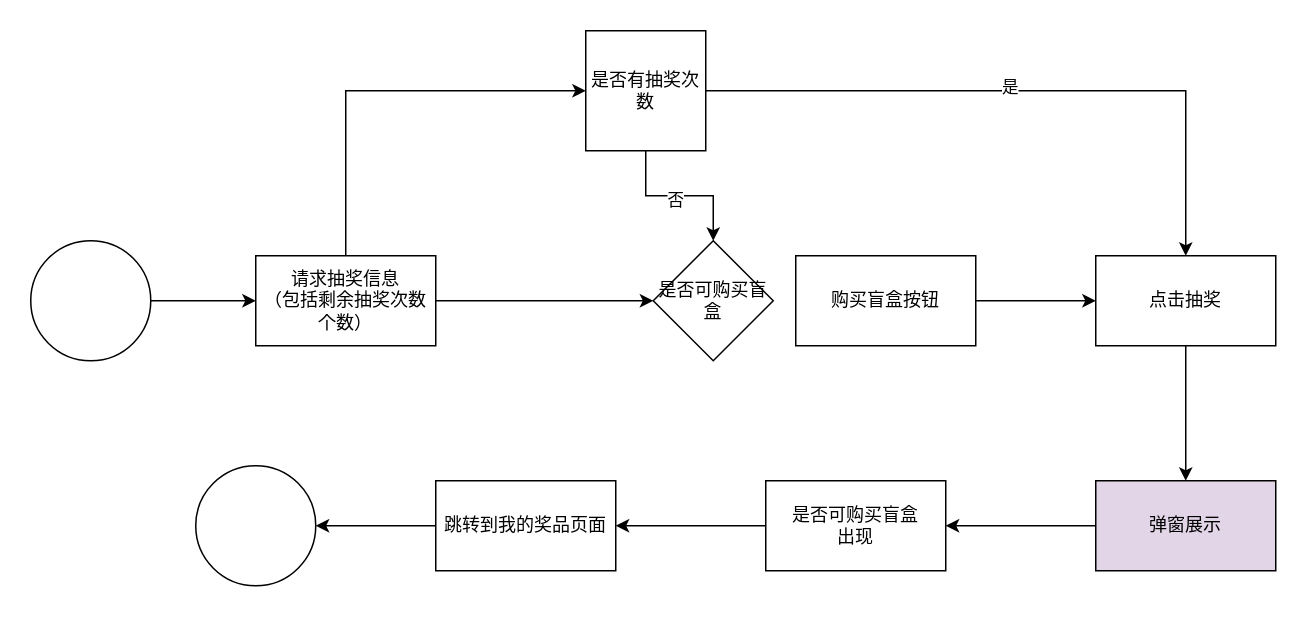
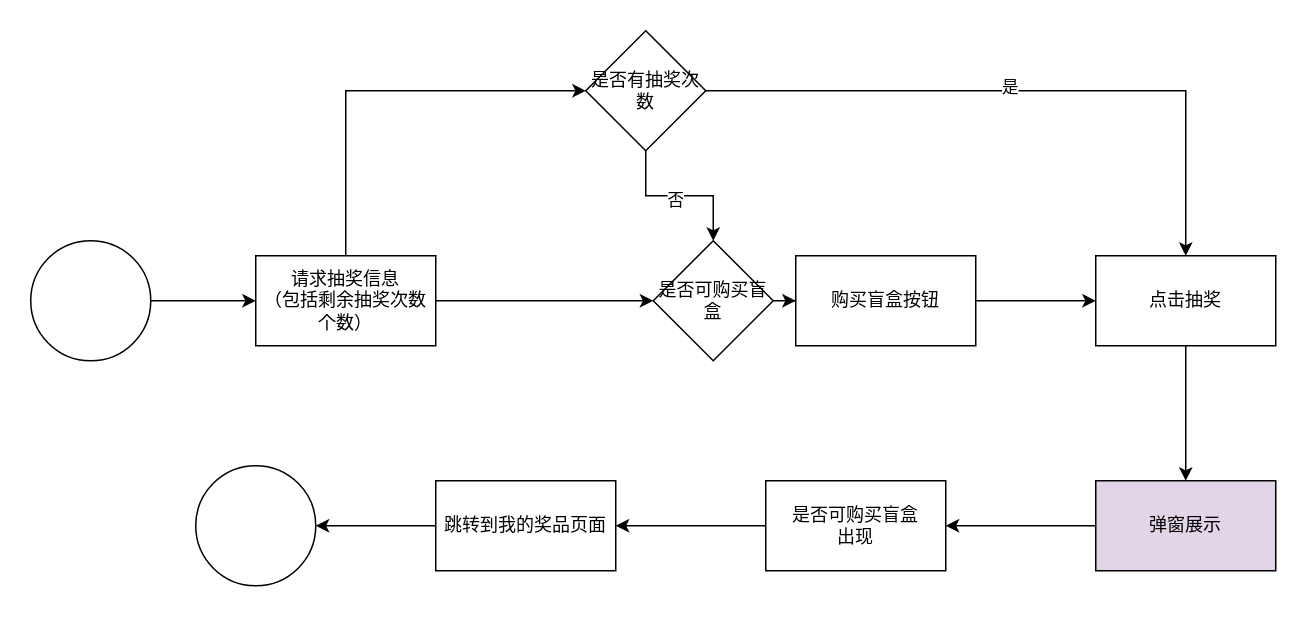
  <mxCell id="0" />
  <mxCell id="1" parent="0" />
  <mxCell id="2" value="" style="edgeStyle=orthogonalEdgeStyle;rounded=0;orthogonalLoop=1;jettySize=auto;html=1;" edge="1" parent="1" source="4" target="7"><mxGeometry relative="1" as="geometry" /></mxCell>
  <mxCell id="3" style="edgeStyle=orthogonalEdgeStyle;rounded=0;orthogonalLoop=1;jettySize=auto;html=1;entryX=0;entryY=0.5;entryDx=0;entryDy=0;" edge="1" parent="1" source="4" target="22"><mxGeometry relative="1" as="geometry"><Array as="points"><mxPoint x="230" y="60" /></Array></mxGeometry></mxCell>
  <mxCell id="4" value="请求抽奖信息&lt;br&gt;（包括剩余抽奖次数个数）" style="rounded=0;whiteSpace=wrap;html=1;" vertex="1" parent="1"><mxGeometry x="170" y="170" width="120" height="60" as="geometry" /></mxCell>
+ <mxCell id="5" value="" style="edgeStyle=orthogonalEdgeStyle;rounded=0;orthogonalLoop=1;jettySize=auto;html=1;" edge="1" parent="1" source="7" target="9"><mxGeometry relative="1" as="geometry" /></mxCell>
+ <mxCell id="6" value="是" style="edgeLabel;html=1;align=center;verticalAlign=middle;resizable=0;points=[];" vertex="1" connectable="0" parent="5"><mxGeometry x="-0.367" y="1" relative="1" as="geometry"><mxPoint as="offset" /></mxGeometry></mxCell>
  <mxCell id="7" value="是否可购买盲盒" style="rhombus;whiteSpace=wrap;html=1;rounded=0;" vertex="1" parent="1"><mxGeometry x="435" y="160" width="80" height="80" as="geometry" /></mxCell>
  <mxCell id="8" value="" style="edgeStyle=orthogonalEdgeStyle;rounded=0;orthogonalLoop=1;jettySize=auto;html=1;" edge="1" parent="1" source="9" target="11"><mxGeometry relative="1" as="geometry" /></mxCell>
  <mxCell id="9" value="购买盲盒按钮" style="whiteSpace=wrap;html=1;rounded=0;" vertex="1" parent="1"><mxGeometry x="530" y="170" width="120" height="60" as="geometry" /></mxCell>
  <mxCell id="10" value="" style="edgeStyle=orthogonalEdgeStyle;rounded=0;orthogonalLoop=1;jettySize=auto;html=1;" edge="1" parent="1" source="11" target="13"><mxGeometry relative="1" as="geometry" /></mxCell>
  <mxCell id="11" value="点击抽奖" style="whiteSpace=wrap;html=1;rounded=0;" vertex="1" parent="1"><mxGeometry x="730" y="170" width="120" height="60" as="geometry" /></mxCell>
  <mxCell id="12" value="" style="edgeStyle=orthogonalEdgeStyle;rounded=0;orthogonalLoop=1;jettySize=auto;html=1;" edge="1" parent="1" source="13" target="15"><mxGeometry relative="1" as="geometry" /></mxCell>
  <mxCell id="13" value="弹窗展示" style="whiteSpace=wrap;html=1;rounded=0;fillColor=#e1d5e7;" vertex="1" parent="1"><mxGeometry x="730" y="320" width="120" height="60" as="geometry" /></mxCell>
  <mxCell id="14" value="" style="edgeStyle=orthogonalEdgeStyle;rounded=0;orthogonalLoop=1;jettySize=auto;html=1;" edge="1" parent="1" source="15" target="17"><mxGeometry relative="1" as="geometry" /></mxCell>
  <mxCell id="15" value="是否可购买盲盒&lt;br&gt;出现" style="whiteSpace=wrap;html=1;rounded=0;" vertex="1" parent="1"><mxGeometry x="510" y="320" width="120" height="60" as="geometry" /></mxCell>
  <mxCell id="16" style="edgeStyle=orthogonalEdgeStyle;rounded=0;orthogonalLoop=1;jettySize=auto;html=1;exitX=0;exitY=0.5;exitDx=0;exitDy=0;" edge="1" parent="1" source="17" target="25"><mxGeometry relative="1" as="geometry" /></mxCell>
  <mxCell id="17" value="跳转到我的奖品页面" style="whiteSpace=wrap;html=1;rounded=0;" vertex="1" parent="1"><mxGeometry x="290" y="320" width="120" height="60" as="geometry" /></mxCell>
  <mxCell id="18" style="edgeStyle=orthogonalEdgeStyle;rounded=0;orthogonalLoop=1;jettySize=auto;html=1;exitX=1;exitY=0.5;exitDx=0;exitDy=0;" edge="1" parent="1" source="22" target="11"><mxGeometry relative="1" as="geometry" /></mxCell>
  <mxCell id="19" value="是" style="edgeLabel;html=1;align=center;verticalAlign=middle;resizable=0;points=[];" vertex="1" connectable="0" parent="18"><mxGeometry x="-0.06" y="3" relative="1" as="geometry"><mxPoint as="offset" /></mxGeometry></mxCell>
  <mxCell id="20" style="edgeStyle=orthogonalEdgeStyle;rounded=0;orthogonalLoop=1;jettySize=auto;html=1;exitX=0.5;exitY=1;exitDx=0;exitDy=0;entryX=0.5;entryY=0;entryDx=0;entryDy=0;" edge="1" parent="1" source="22" target="7"><mxGeometry relative="1" as="geometry" /></mxCell>
  <mxCell id="21" value="否" style="edgeLabel;html=1;align=center;verticalAlign=middle;resizable=0;points=[];" vertex="1" connectable="0" parent="20"><mxGeometry x="-0.067" y="-2" relative="1" as="geometry"><mxPoint as="offset" /></mxGeometry></mxCell>
- <mxCell id="22" value="是否有抽奖次数" style="whiteSpace=wrap;html=1;rounded=0;" vertex="1" parent="1"><mxGeometry x="390" y="20" width="80" height="80" as="geometry" /></mxCell>
+ <mxCell id="22" value="是否有抽奖次数" style="rhombus;whiteSpace=wrap;html=1;rounded=0;" vertex="1" parent="1"><mxGeometry x="390" y="20" width="80" height="80" as="geometry" /></mxCell>
  <mxCell id="23" value="" style="edgeStyle=orthogonalEdgeStyle;rounded=0;orthogonalLoop=1;jettySize=auto;html=1;" edge="1" parent="1" source="24" target="4"><mxGeometry relative="1" as="geometry" /></mxCell>
  <mxCell id="24" value="" style="ellipse;whiteSpace=wrap;html=1;aspect=fixed;" vertex="1" parent="1"><mxGeometry x="20" y="160" width="80" height="80" as="geometry" /></mxCell>
  <mxCell id="25" value="" style="ellipse;whiteSpace=wrap;html=1;aspect=fixed;" vertex="1" parent="1"><mxGeometry x="130" y="310" width="80" height="80" as="geometry" /></mxCell>
